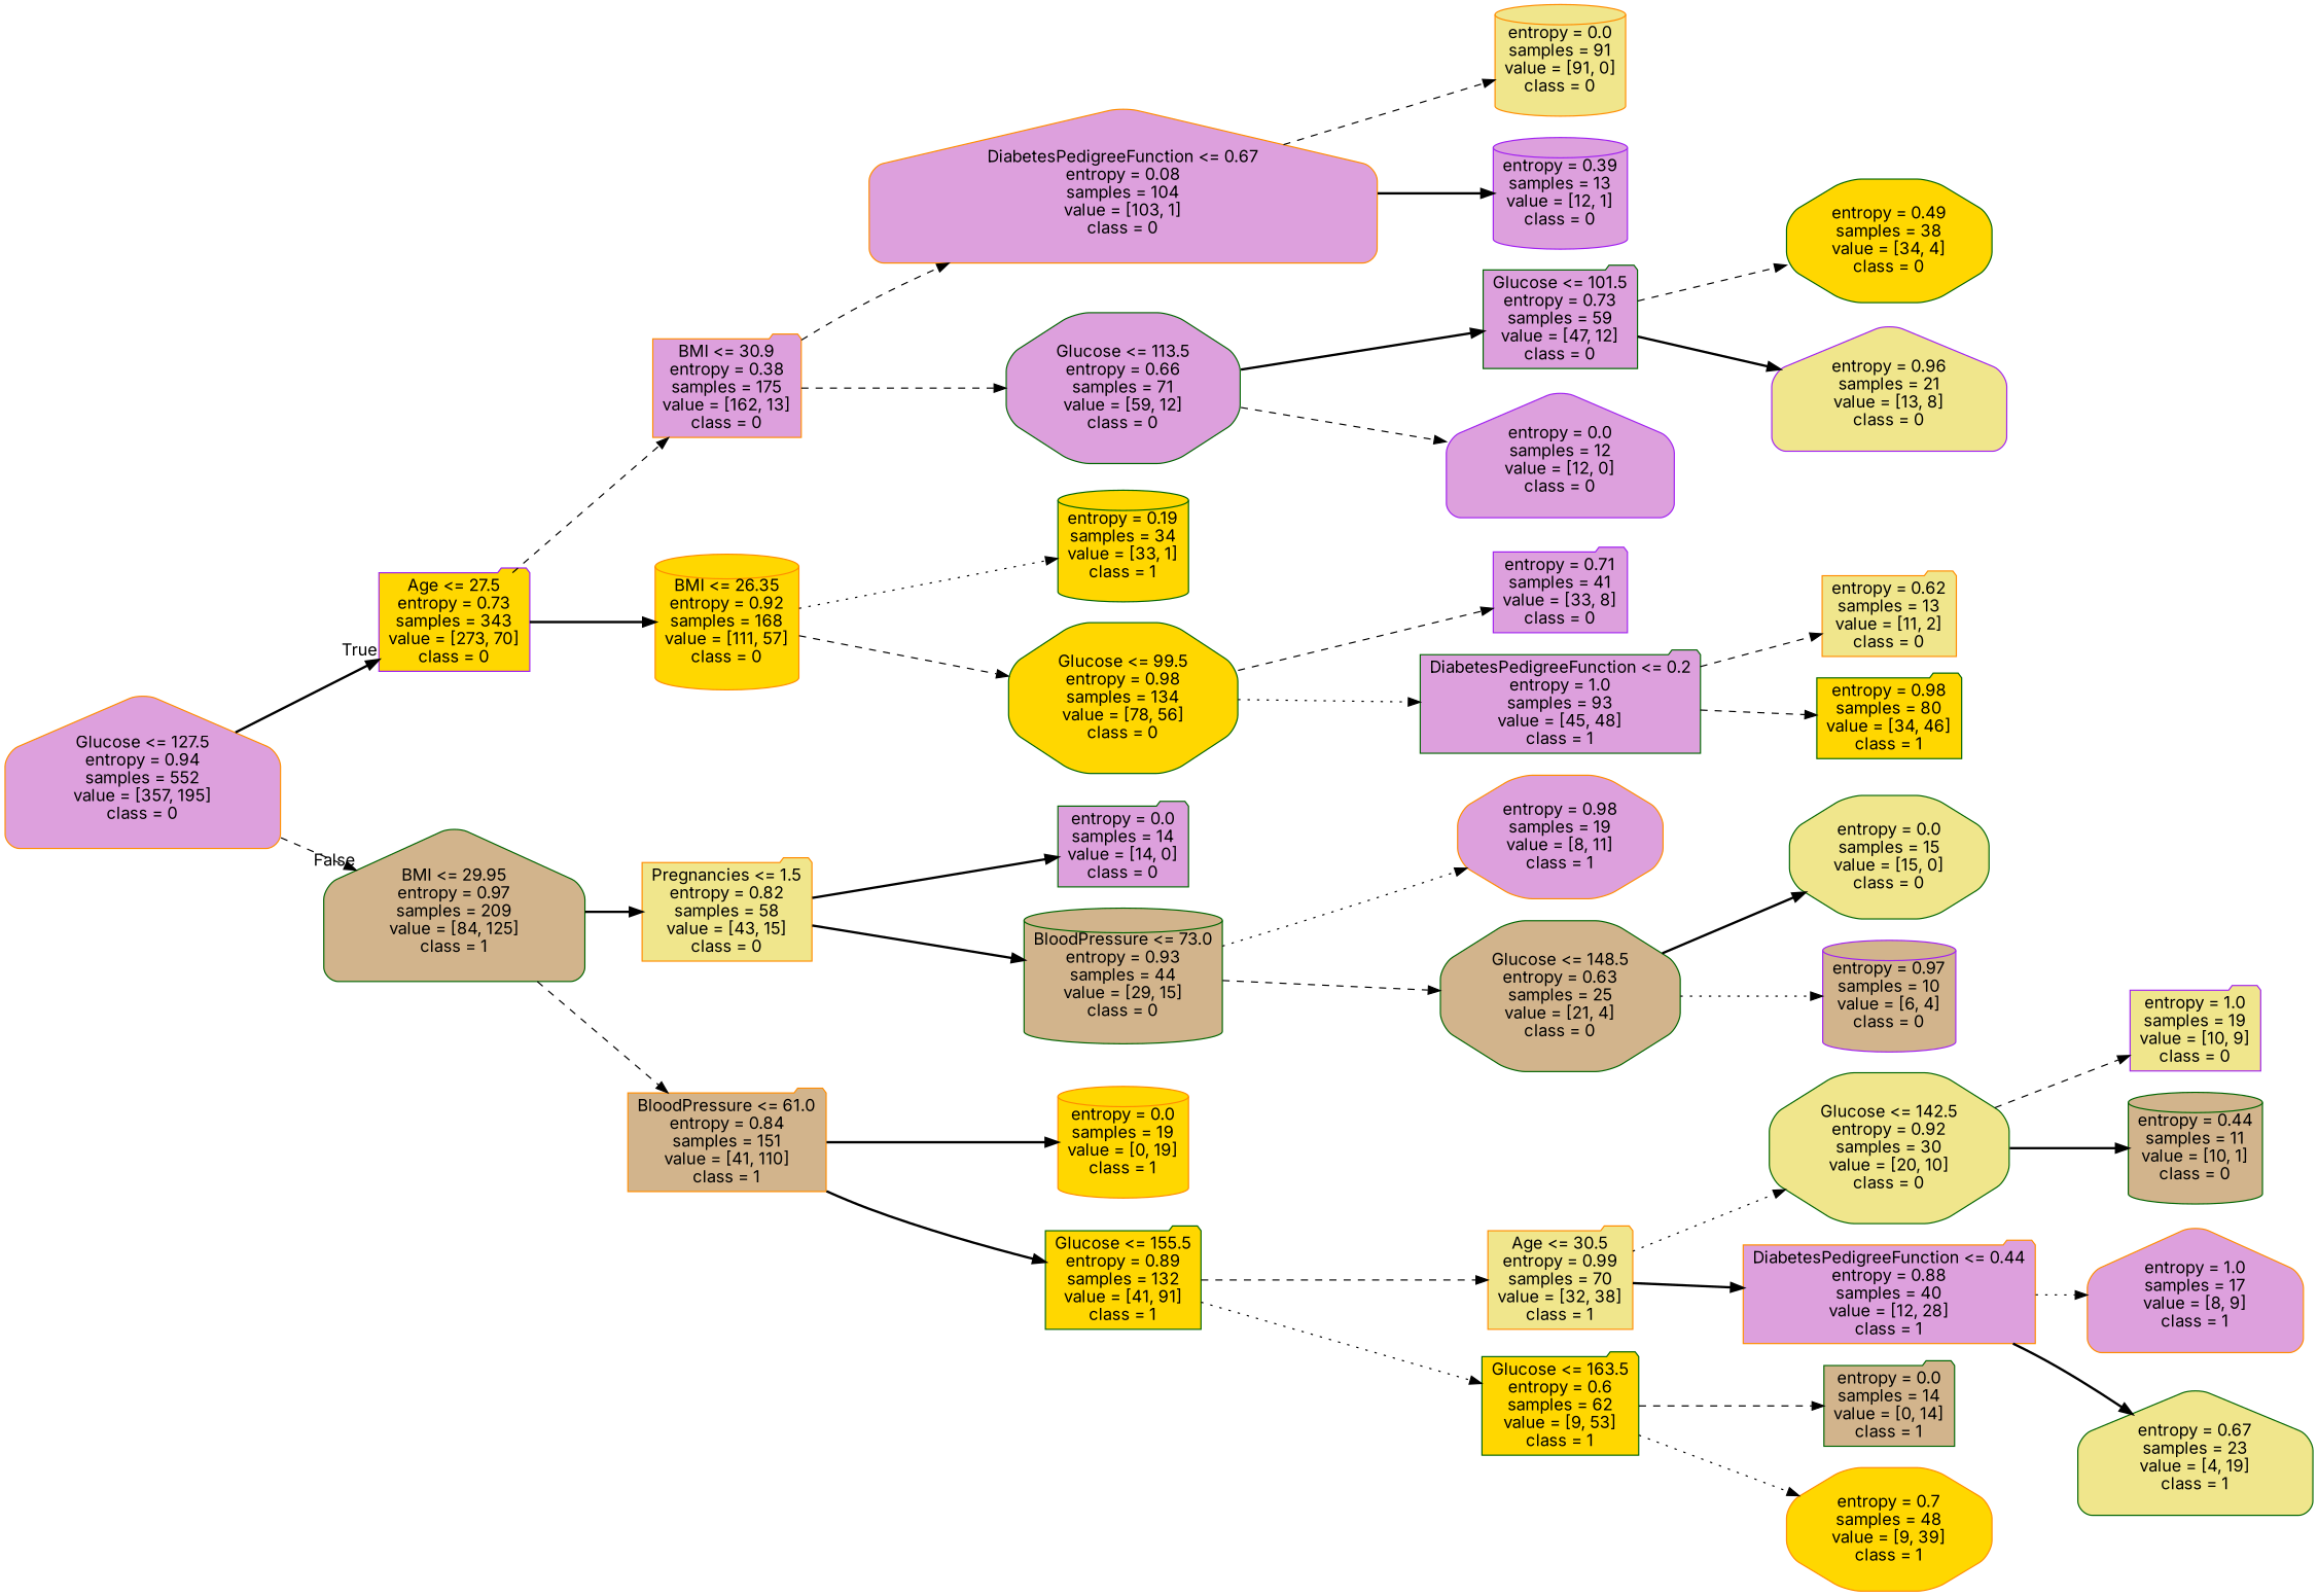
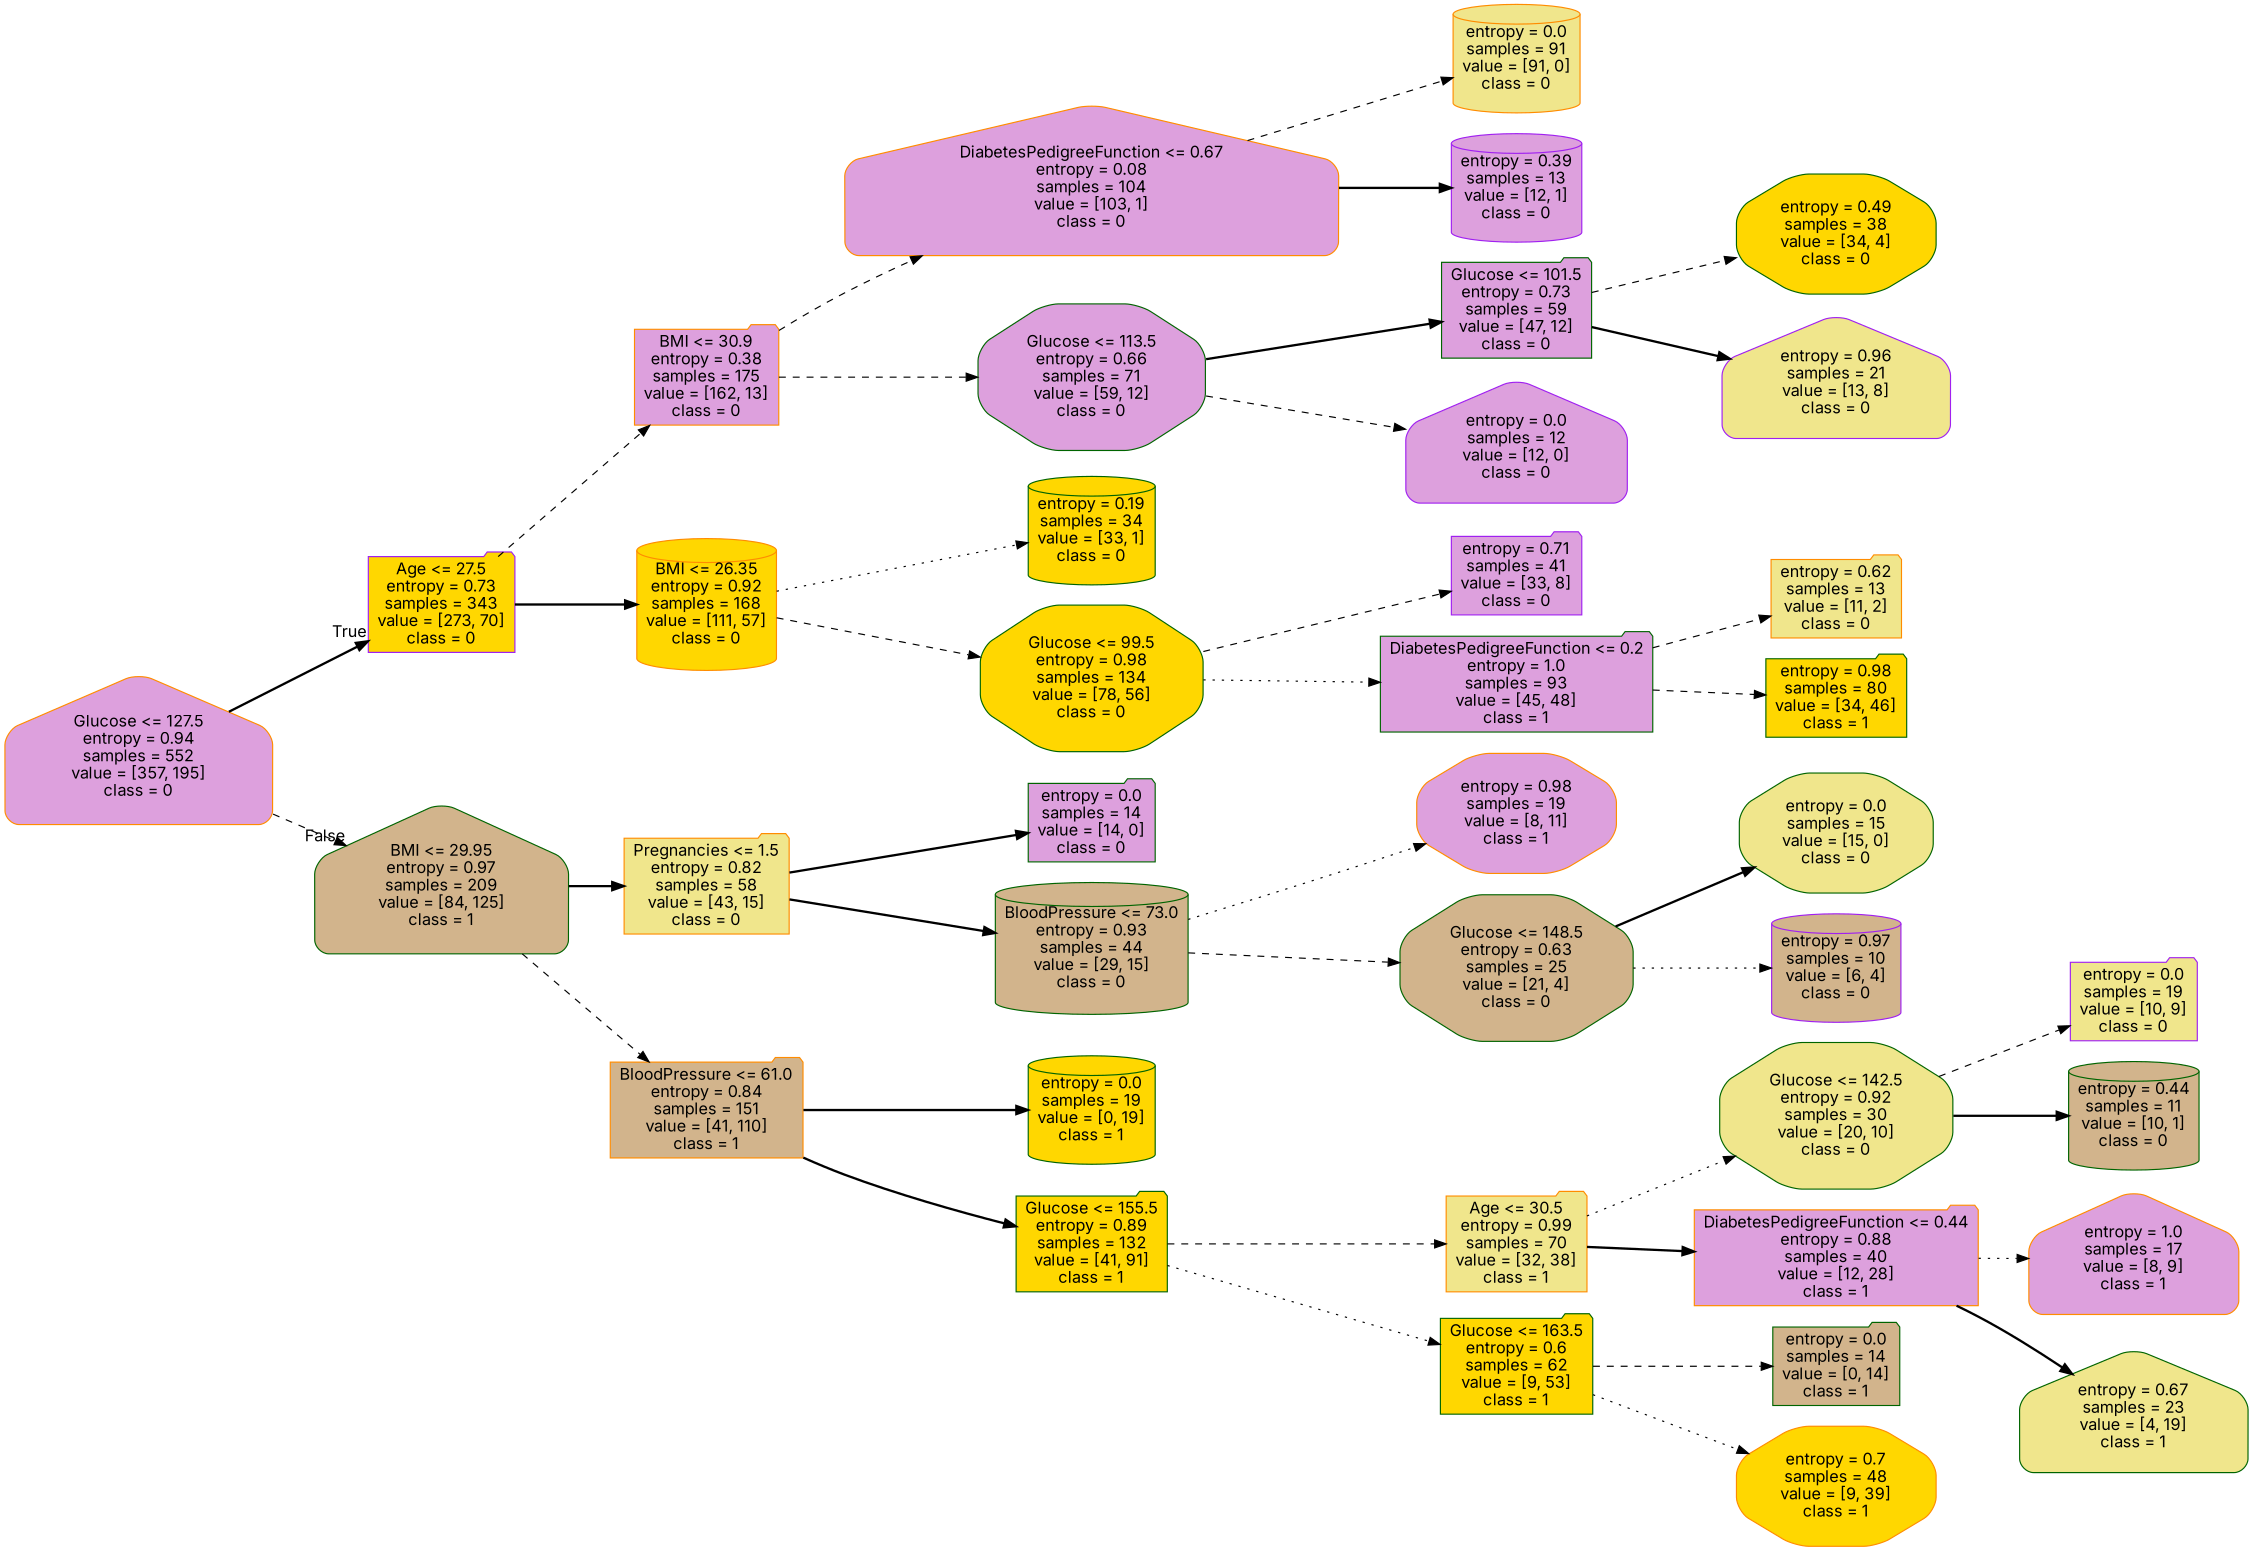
  digraph {
    fontname=Inter
    rankdir=LR
    node [color=darkgreen fillcolor=plum fontname=Inter shape=folder style="filled, rounded"]
    edge [fontname=Inter style=dashed]
    n1 [color=darkorange label="Glucose <= 127.5\nentropy = 0.94\nsamples = 552\nvalue = [357, 195]\nclass = 0" shape=house]
    n2 [color=purple fillcolor=gold label="Age <= 27.5\nentropy = 0.73\nsamples = 343\nvalue = [273, 70]\nclass = 0"]
    n3 [fillcolor=tan label="BMI <= 29.95\nentropy = 0.97\nsamples = 209\nvalue = [84, 125]\nclass = 1" shape=house]
    n4 [color=darkorange label="BMI <= 30.9\nentropy = 0.38\nsamples = 175\nvalue = [162, 13]\nclass = 0"]
    n5 [color=darkorange fillcolor=gold label="BMI <= 26.35\nentropy = 0.92\nsamples = 168\nvalue = [111, 57]\nclass = 0" shape=cylinder]
    n6 [color=darkorange fillcolor=khaki label="Pregnancies <= 1.5\nentropy = 0.82\nsamples = 58\nvalue = [43, 15]\nclass = 0"]
    n7 [color=darkorange fillcolor=tan label="BloodPressure <= 61.0\nentropy = 0.84\nsamples = 151\nvalue = [41, 110]\nclass = 1"]
    n8 [color=darkorange label="DiabetesPedigreeFunction <= 0.67\nentropy = 0.08\nsamples = 104\nvalue = [103, 1]\nclass = 0" shape=house]
    n9 [label="Glucose <= 113.5\nentropy = 0.66\nsamples = 71\nvalue = [59, 12]\nclass = 0" shape=octagon]
-   n10 [fillcolor=gold label="entropy = 0.19\nsamples = 34\nvalue = [33, 1]\nclass = 1" shape=cylinder]
+   n10 [fillcolor=gold label="entropy = 0.19\nsamples = 34\nvalue = [33, 1]\nclass = 0" shape=cylinder]
    n11 [fillcolor=gold label="Glucose <= 99.5\nentropy = 0.98\nsamples = 134\nvalue = [78, 56]\nclass = 0" shape=octagon]
    n12 [color=darkorange fillcolor=khaki label="entropy = 0.0\nsamples = 91\nvalue = [91, 0]\nclass = 0" shape=cylinder]
    n13 [color=purple label="entropy = 0.39\nsamples = 13\nvalue = [12, 1]\nclass = 0" shape=cylinder]
    n14 [label="Glucose <= 101.5\nentropy = 0.73\nsamples = 59\nvalue = [47, 12]\nclass = 0"]
    n15 [color=purple label="entropy = 0.0\nsamples = 12\nvalue = [12, 0]\nclass = 0" shape=house]
    n16 [fillcolor=gold label="entropy = 0.49\nsamples = 38\nvalue = [34, 4]\nclass = 0" shape=octagon]
    n17 [color=purple fillcolor=khaki label="entropy = 0.96\nsamples = 21\nvalue = [13, 8]\nclass = 0" shape=house]
    n18 [color=purple label="entropy = 0.71\nsamples = 41\nvalue = [33, 8]\nclass = 0"]
    n19 [label="DiabetesPedigreeFunction <= 0.2\nentropy = 1.0\nsamples = 93\nvalue = [45, 48]\nclass = 1"]
    n20 [color=darkorange fillcolor=khaki label="entropy = 0.62\nsamples = 13\nvalue = [11, 2]\nclass = 0"]
    n21 [fillcolor=gold label="entropy = 0.98\nsamples = 80\nvalue = [34, 46]\nclass = 1"]
    n22 [label="entropy = 0.0\nsamples = 14\nvalue = [14, 0]\nclass = 0"]
    n23 [fillcolor=tan label="BloodPressure <= 73.0\nentropy = 0.93\nsamples = 44\nvalue = [29, 15]\nclass = 0" shape=cylinder]
-   n24 [color=darkorange fillcolor=gold label="entropy = 0.0\nsamples = 19\nvalue = [0, 19]\nclass = 1" shape=cylinder]
+   n24 [fillcolor=gold label="entropy = 0.0\nsamples = 19\nvalue = [0, 19]\nclass = 1" shape=cylinder]
    n25 [fillcolor=gold label="Glucose <= 155.5\nentropy = 0.89\nsamples = 132\nvalue = [41, 91]\nclass = 1"]
    n26 [color=darkorange label="entropy = 0.98\nsamples = 19\nvalue = [8, 11]\nclass = 1" shape=octagon]
    n27 [fillcolor=tan label="Glucose <= 148.5\nentropy = 0.63\nsamples = 25\nvalue = [21, 4]\nclass = 0" shape=octagon]
    n28 [fillcolor=khaki label="entropy = 0.0\nsamples = 15\nvalue = [15, 0]\nclass = 0" shape=octagon]
    n29 [color=purple fillcolor=tan label="entropy = 0.97\nsamples = 10\nvalue = [6, 4]\nclass = 0" shape=cylinder]
    n30 [color=darkorange fillcolor=khaki label="Age <= 30.5\nentropy = 0.99\nsamples = 70\nvalue = [32, 38]\nclass = 1"]
    n31 [fillcolor=gold label="Glucose <= 163.5\nentropy = 0.6\nsamples = 62\nvalue = [9, 53]\nclass = 1"]
    n32 [fillcolor=khaki label="Glucose <= 142.5\nentropy = 0.92\nsamples = 30\nvalue = [20, 10]\nclass = 0" shape=octagon]
    n33 [color=darkorange label="DiabetesPedigreeFunction <= 0.44\nentropy = 0.88\nsamples = 40\nvalue = [12, 28]\nclass = 1"]
    n34 [fillcolor=tan label="entropy = 0.0\nsamples = 14\nvalue = [0, 14]\nclass = 1"]
    n35 [color=darkorange fillcolor=gold label="entropy = 0.7\nsamples = 48\nvalue = [9, 39]\nclass = 1" shape=octagon]
-   n36 [color=purple fillcolor=khaki label="entropy = 1.0\nsamples = 19\nvalue = [10, 9]\nclass = 0"]
+   n36 [color=purple fillcolor=khaki label="entropy = 0.0\nsamples = 19\nvalue = [10, 9]\nclass = 0"]
    n37 [fillcolor=tan label="entropy = 0.44\nsamples = 11\nvalue = [10, 1]\nclass = 0" shape=cylinder]
    n38 [color=darkorange label="entropy = 1.0\nsamples = 17\nvalue = [8, 9]\nclass = 1" shape=house]
    n39 [fillcolor=khaki label="entropy = 0.67\nsamples = 23\nvalue = [4, 19]\nclass = 1" shape=house]
    n1 -> n2 [headlabel=True labelangle=45 labeldistance=2.5 style=bold]
    n1 -> n3 [headlabel=False labelangle=-45 labeldistance=2.5]
    n2 -> n4
    n2 -> n5 [style=bold]
    n3 -> n6 [style=bold]
    n3 -> n7
    n4 -> n8
    n4 -> n9
    n5 -> n10 [style=dotted]
    n5 -> n11
    n6 -> n22 [style=bold]
    n6 -> n23 [style=bold]
    n7 -> n24 [style=bold]
    n7 -> n25 [style=bold]
    n8 -> n12
    n8 -> n13 [style=bold]
    n9 -> n14 [style=bold]
    n9 -> n15
    n11 -> n18
    n11 -> n19 [style=dotted]
    n14 -> n16
    n14 -> n17 [style=bold]
    n19 -> n20
    n19 -> n21
    n23 -> n26 [style=dotted]
    n23 -> n27
    n25 -> n30
    n25 -> n31 [style=dotted]
    n27 -> n28 [style=bold]
    n27 -> n29 [style=dotted]
    n30 -> n32 [style=dotted]
    n30 -> n33 [style=bold]
    n31 -> n34
    n31 -> n35 [style=dotted]
    n32 -> n36
    n32 -> n37 [style=bold]
    n33 -> n38 [style=dotted]
    n33 -> n39 [style=bold]
  }
